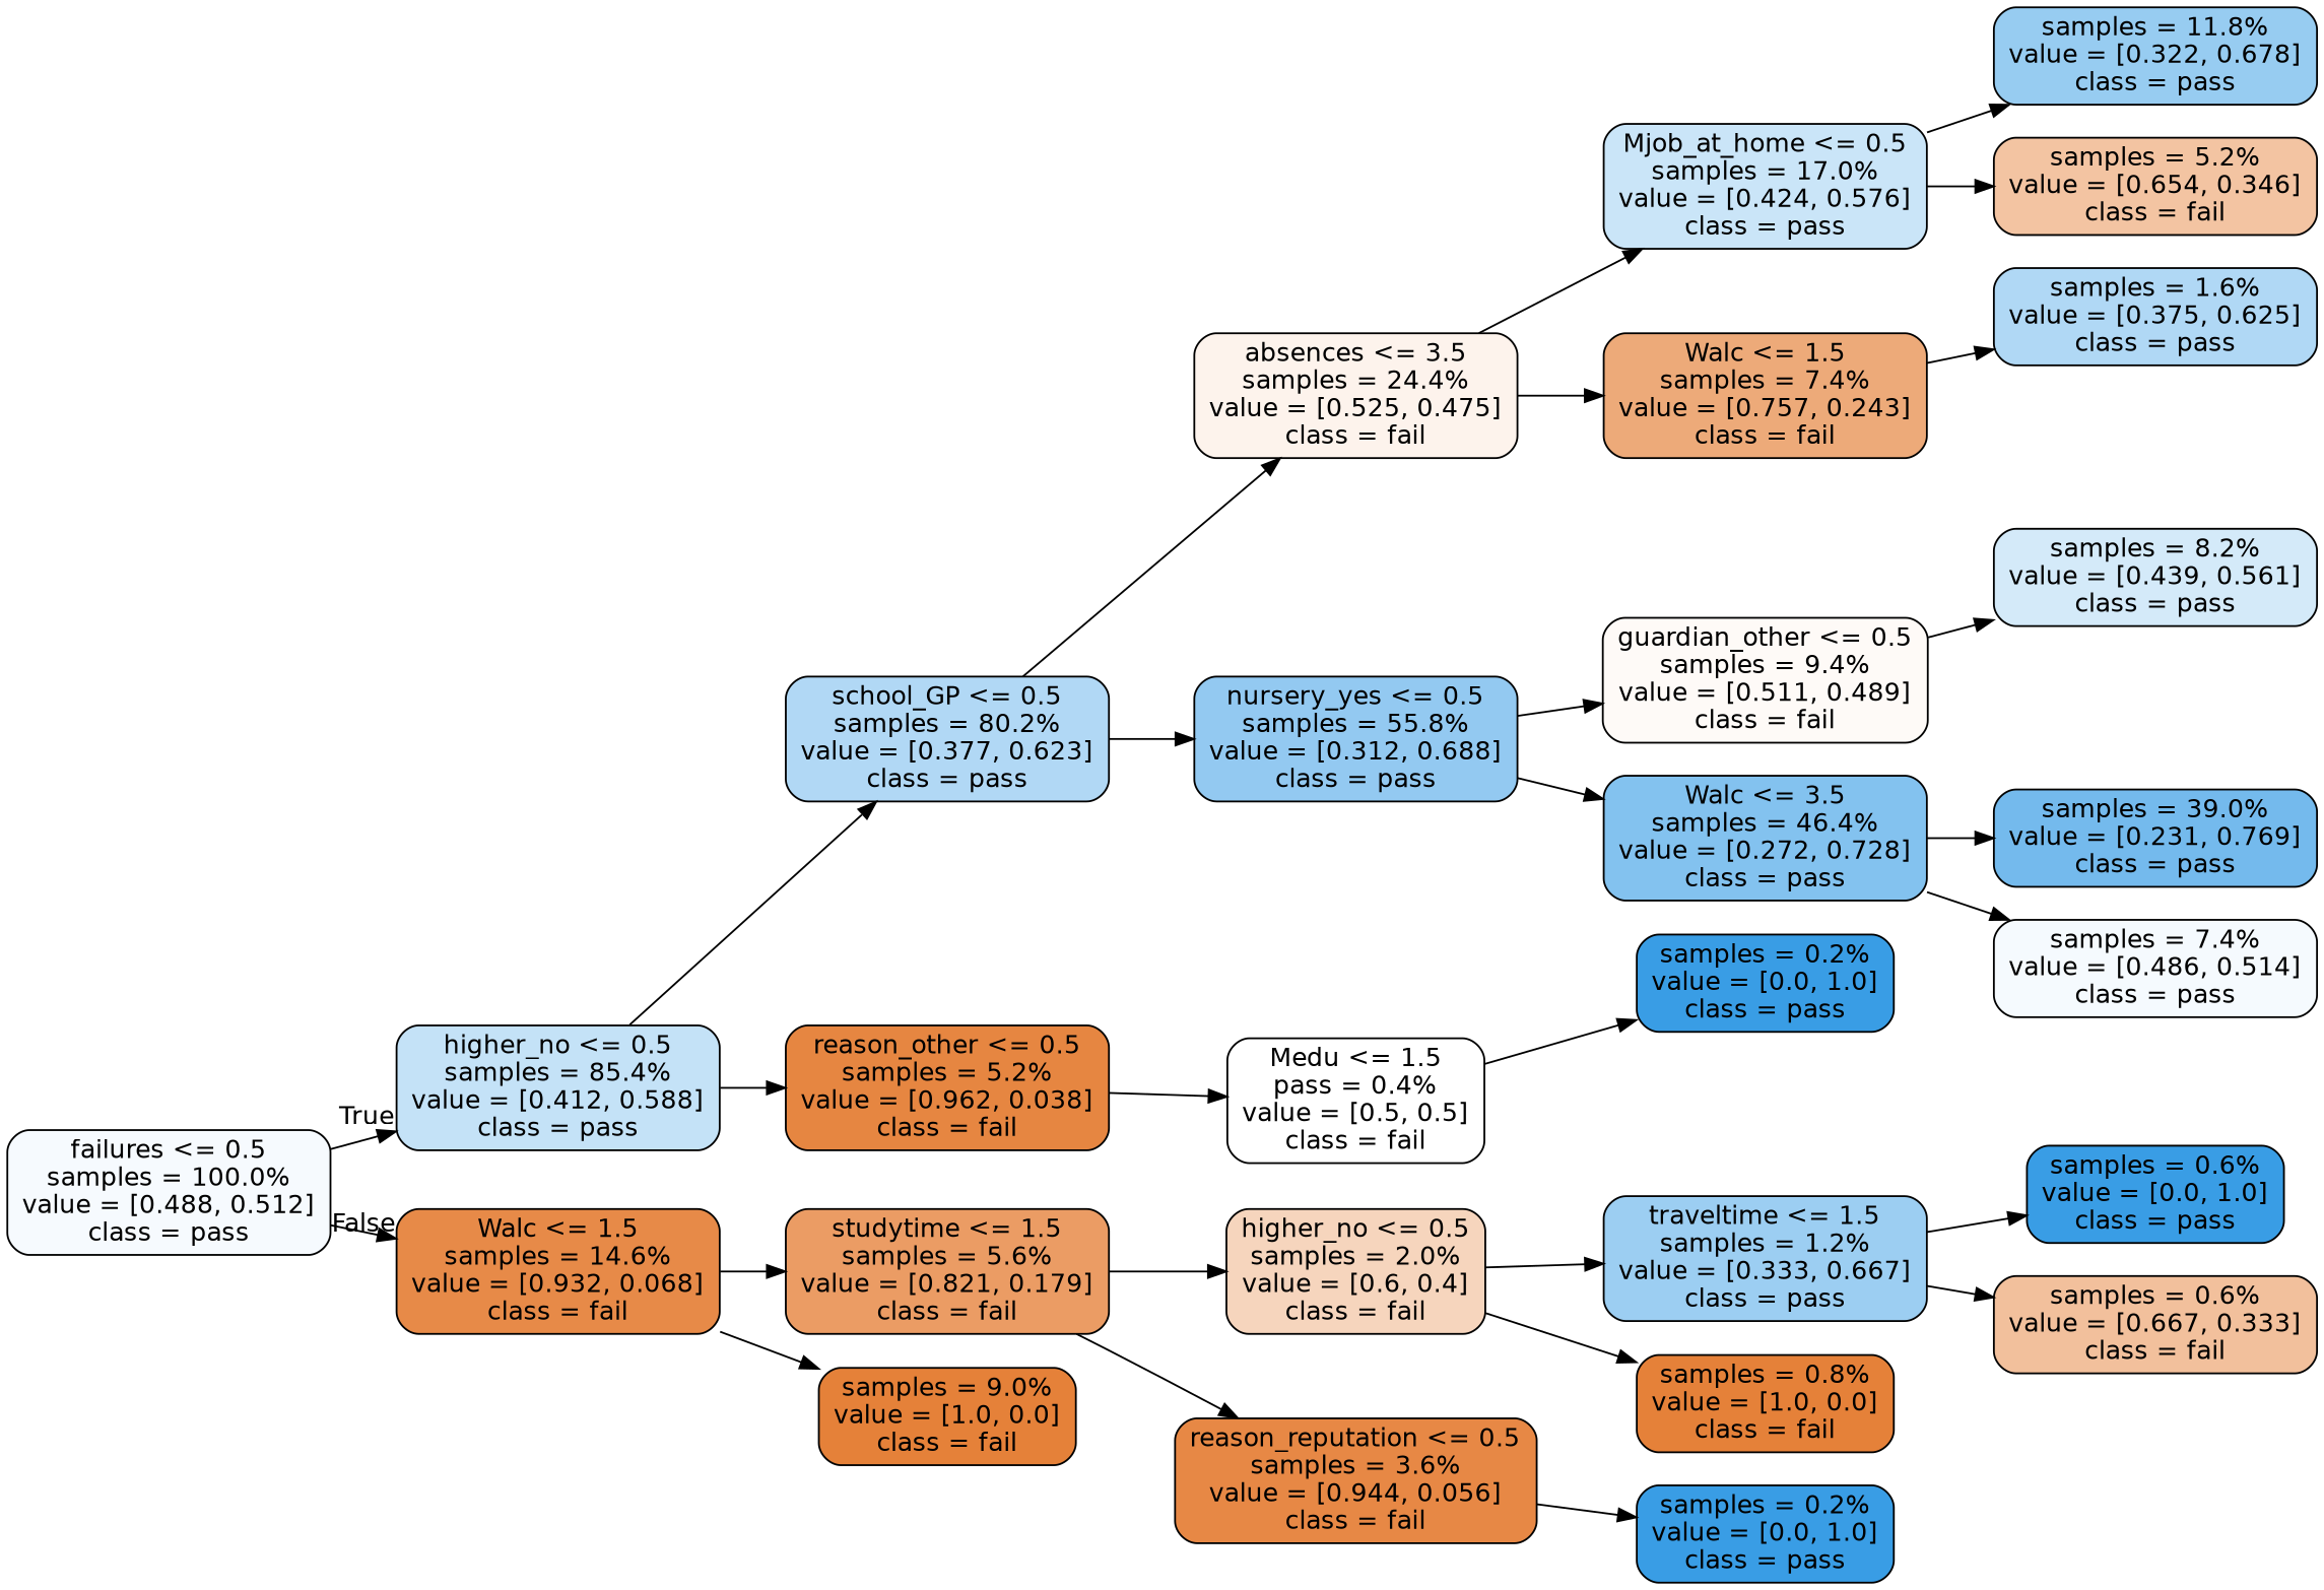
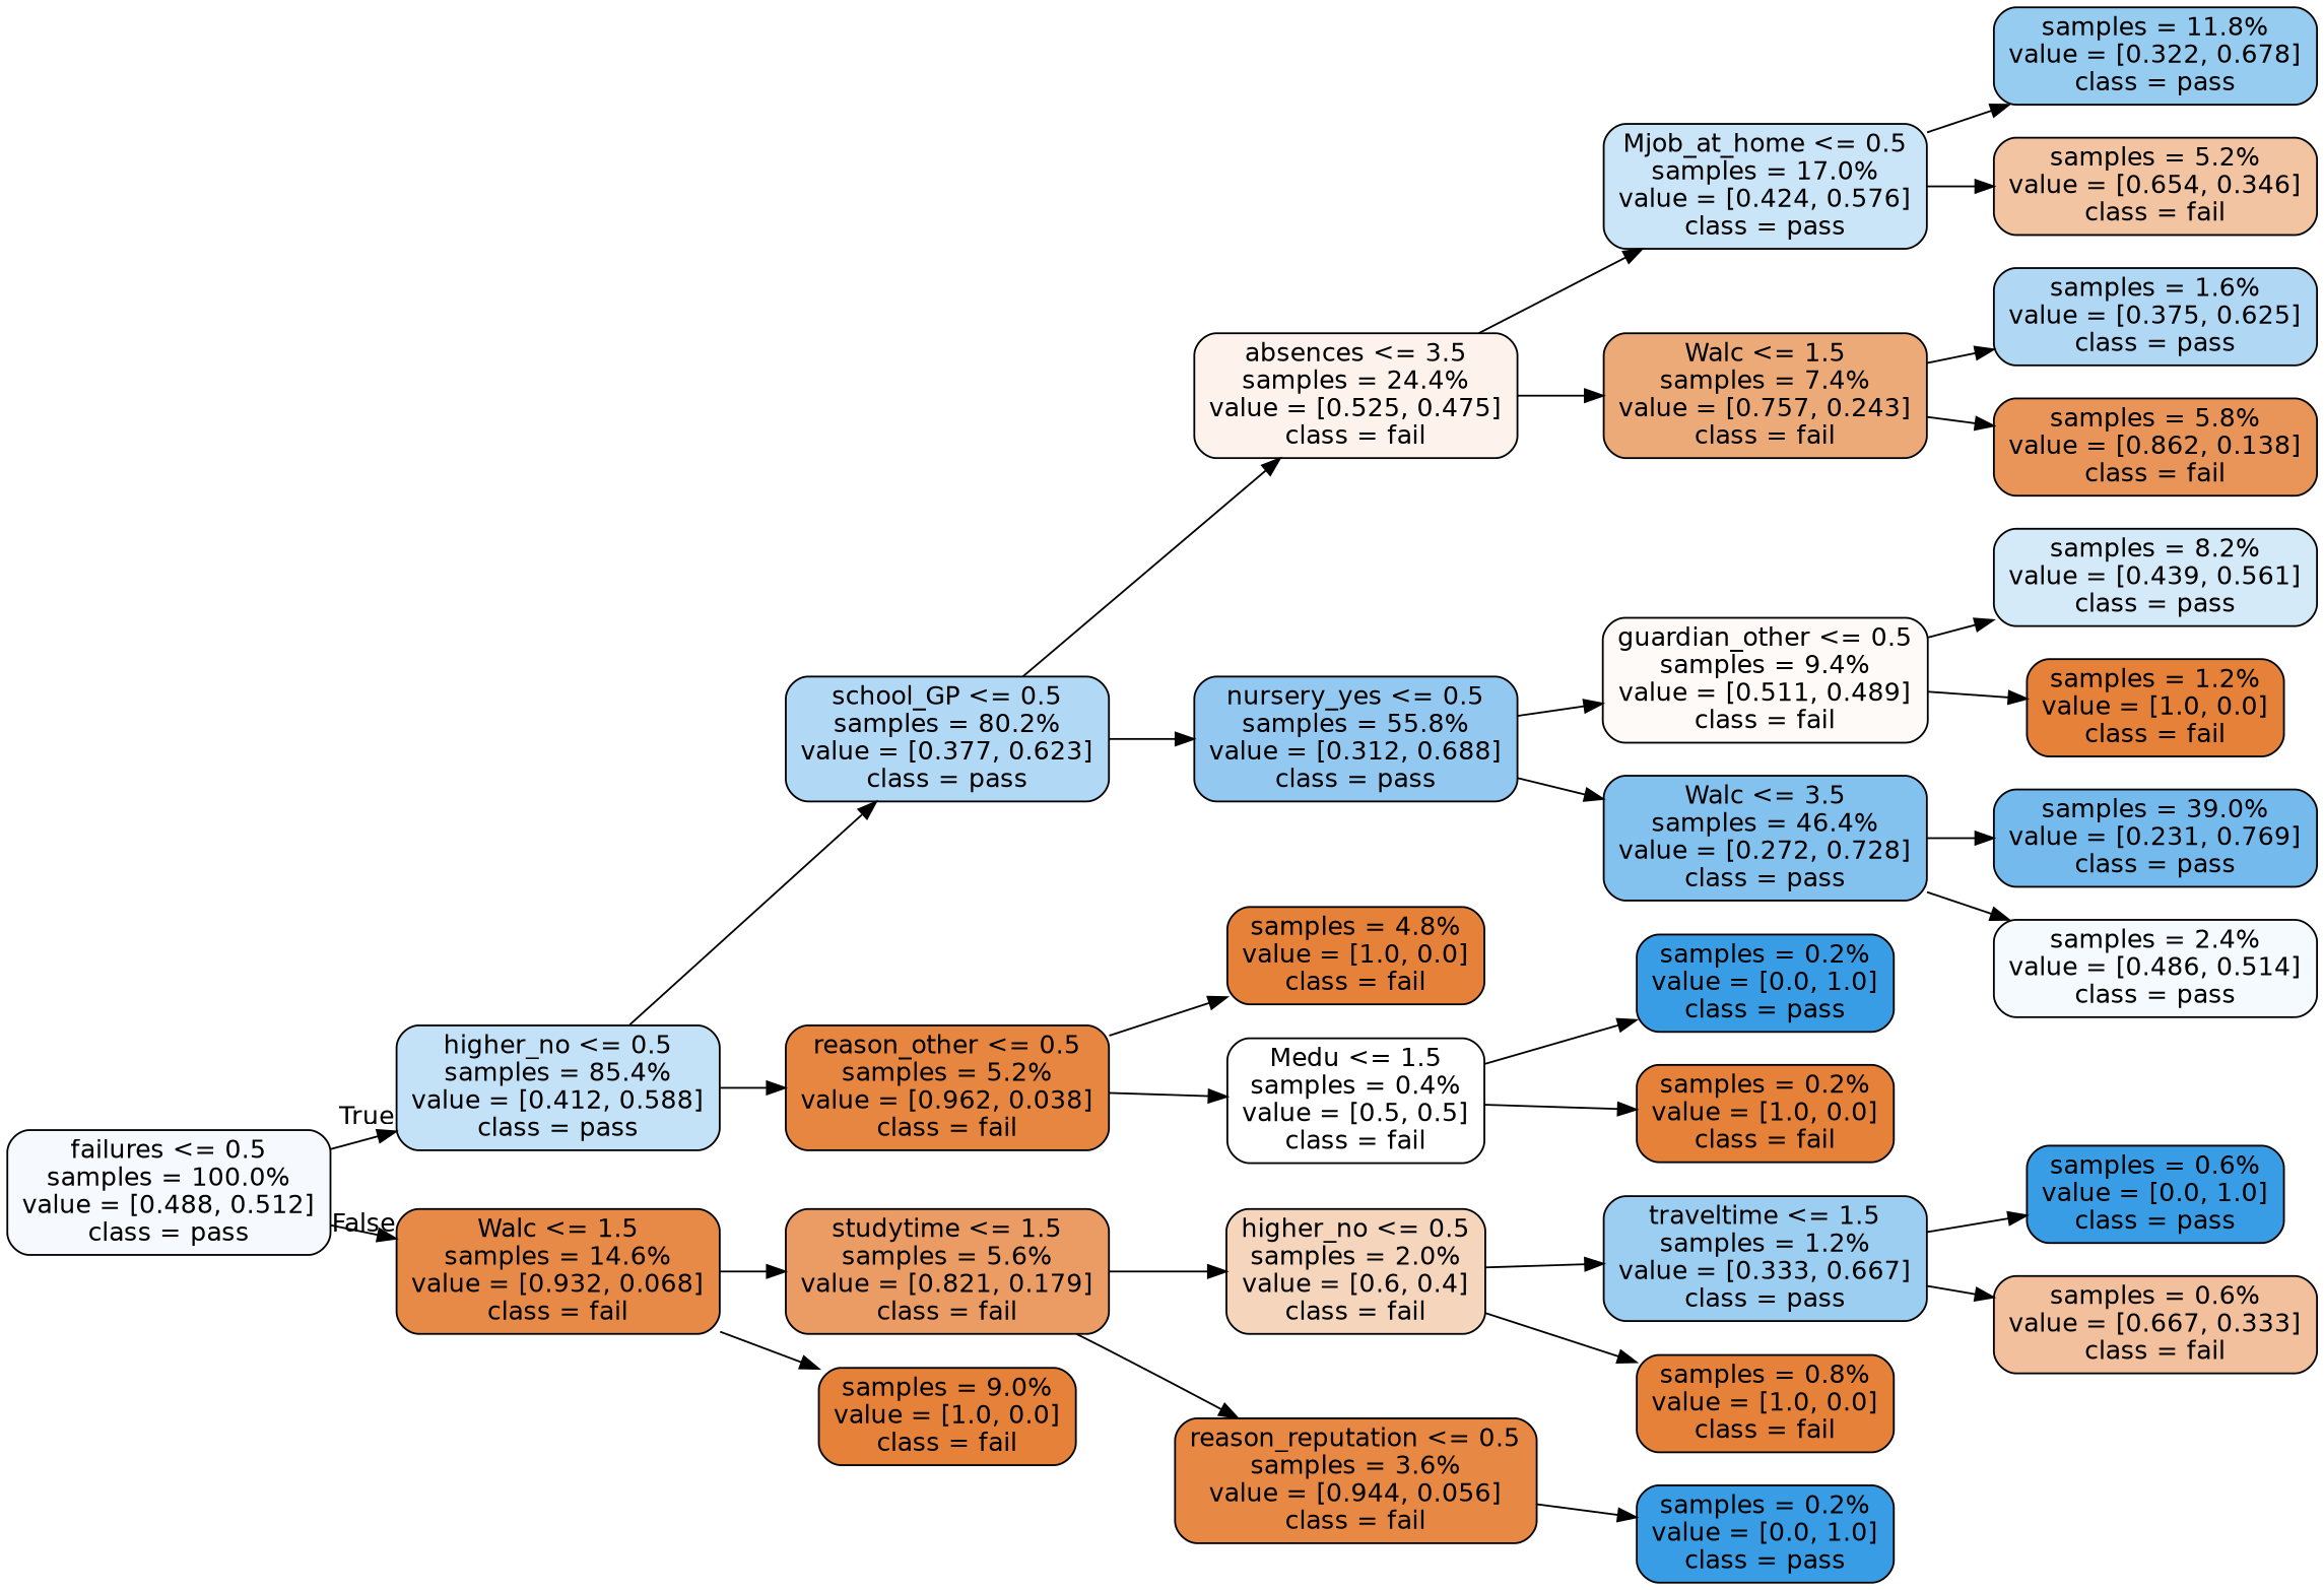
  digraph {
    rankdir=LR
    node [color=black fillcolor="#e58139" fontname=helvetica shape=box style="filled, rounded"]
    edge [fontname=helvetica]
    n1 [fillcolor="#f6fafe" label="failures <= 0.5\nsamples = 100.0%\nvalue = [0.488, 0.512]\nclass = pass"]
    n2 [fillcolor="#c4e2f7" label="higher_no <= 0.5\nsamples = 85.4%\nvalue = [0.412, 0.588]\nclass = pass"]
    n3 [fillcolor="#e78a48" label="Walc <= 1.5\nsamples = 14.6%\nvalue = [0.932, 0.068]\nclass = fail"]
    n4 [fillcolor="#b1d8f5" label="school_GP <= 0.5\nsamples = 80.2%\nvalue = [0.377, 0.623]\nclass = pass"]
    n5 [fillcolor="#e68641" label="reason_other <= 0.5\nsamples = 5.2%\nvalue = [0.962, 0.038]\nclass = fail"]
    n6 [fillcolor="#eb9c64" label="studytime <= 1.5\nsamples = 5.6%\nvalue = [0.821, 0.179]\nclass = fail"]
    n7 [label="samples = 9.0%\nvalue = [1.0, 0.0]\nclass = fail"]
    n8 [fillcolor="#fdf3ec" label="absences <= 3.5\nsamples = 24.4%\nvalue = [0.525, 0.475]\nclass = fail"]
    n9 [fillcolor="#93c9f1" label="nursery_yes <= 0.5\nsamples = 55.8%\nvalue = [0.312, 0.688]\nclass = pass"]
-   n11 [fillcolor="#ffffff" label="Medu <= 1.5\npass = 0.4%\nvalue = [0.5, 0.5]\nclass = fail"]
+   n10 [label="samples = 4.8%\nvalue = [1.0, 0.0]\nclass = fail"]
+   n11 [fillcolor="#ffffff" label="Medu <= 1.5\nsamples = 0.4%\nvalue = [0.5, 0.5]\nclass = fail"]
    n12 [fillcolor="#cae5f8" label="Mjob_at_home <= 0.5\nsamples = 17.0%\nvalue = [0.424, 0.576]\nclass = pass"]
    n13 [fillcolor="#edaa79" label="Walc <= 1.5\nsamples = 7.4%\nvalue = [0.757, 0.243]\nclass = fail"]
    n14 [fillcolor="#fefaf7" label="guardian_other <= 0.5\nsamples = 9.4%\nvalue = [0.511, 0.489]\nclass = fail"]
    n15 [fillcolor="#83c2ef" label="Walc <= 3.5\nsamples = 46.4%\nvalue = [0.272, 0.728]\nclass = pass"]
    n16 [fillcolor="#97ccf1" label="samples = 11.8%\nvalue = [0.322, 0.678]\nclass = pass"]
    n17 [fillcolor="#f3c4a2" label="samples = 5.2%\nvalue = [0.654, 0.346]\nclass = fail"]
    n18 [fillcolor="#b0d8f5" label="samples = 1.6%\nvalue = [0.375, 0.625]\nclass = pass"]
+   n19 [fillcolor="#e99559" label="samples = 5.8%\nvalue = [0.862, 0.138]\nclass = fail"]
    n20 [fillcolor="#d4eaf9" label="samples = 8.2%\nvalue = [0.439, 0.561]\nclass = pass"]
+   n21 [label="samples = 1.2%\nvalue = [1.0, 0.0]\nclass = fail"]
    n22 [fillcolor="#74baed" label="samples = 39.0%\nvalue = [0.231, 0.769]\nclass = pass"]
-   n23 [fillcolor="#f5fafe" label="samples = 7.4%\nvalue = [0.486, 0.514]\nclass = pass"]
+   n23 [fillcolor="#f5fafe" label="samples = 2.4%\nvalue = [0.486, 0.514]\nclass = pass"]
    n24 [fillcolor="#399de5" label="samples = 0.2%\nvalue = [0.0, 1.0]\nclass = pass"]
+   n25 [label="samples = 0.2%\nvalue = [1.0, 0.0]\nclass = fail"]
    n26 [fillcolor="#f6d5bd" label="higher_no <= 0.5\nsamples = 2.0%\nvalue = [0.6, 0.4]\nclass = fail"]
    n27 [fillcolor="#e78845" label="reason_reputation <= 0.5\nsamples = 3.6%\nvalue = [0.944, 0.056]\nclass = fail"]
    n28 [fillcolor="#9ccef2" label="traveltime <= 1.5\nsamples = 1.2%\nvalue = [0.333, 0.667]\nclass = pass"]
    n29 [label="samples = 0.8%\nvalue = [1.0, 0.0]\nclass = fail"]
    n30 [fillcolor="#399de5" label="samples = 0.2%\nvalue = [0.0, 1.0]\nclass = pass"]
    n31 [fillcolor="#399de5" label="samples = 0.6%\nvalue = [0.0, 1.0]\nclass = pass"]
    n32 [fillcolor="#f2c09c" label="samples = 0.6%\nvalue = [0.667, 0.333]\nclass = fail"]
    n1 -> n2 [headlabel=True labelangle=45 labeldistance=2.5]
    n1 -> n3 [headlabel=False labelangle=-45 labeldistance=2.5]
    n2 -> n4
    n2 -> n5
    n3 -> n6
    n3 -> n7
    n4 -> n8
    n4 -> n9
+   n5 -> n10
    n5 -> n11
    n6 -> n26
    n6 -> n27
    n8 -> n12
    n8 -> n13
    n9 -> n14
    n9 -> n15
    n11 -> n24
+   n11 -> n25
    n12 -> n16
    n12 -> n17
    n13 -> n18
+   n13 -> n19
    n14 -> n20
+   n14 -> n21
    n15 -> n22
    n15 -> n23
    n26 -> n28
    n26 -> n29
    n27 -> n30
    n28 -> n31
    n28 -> n32
  }
